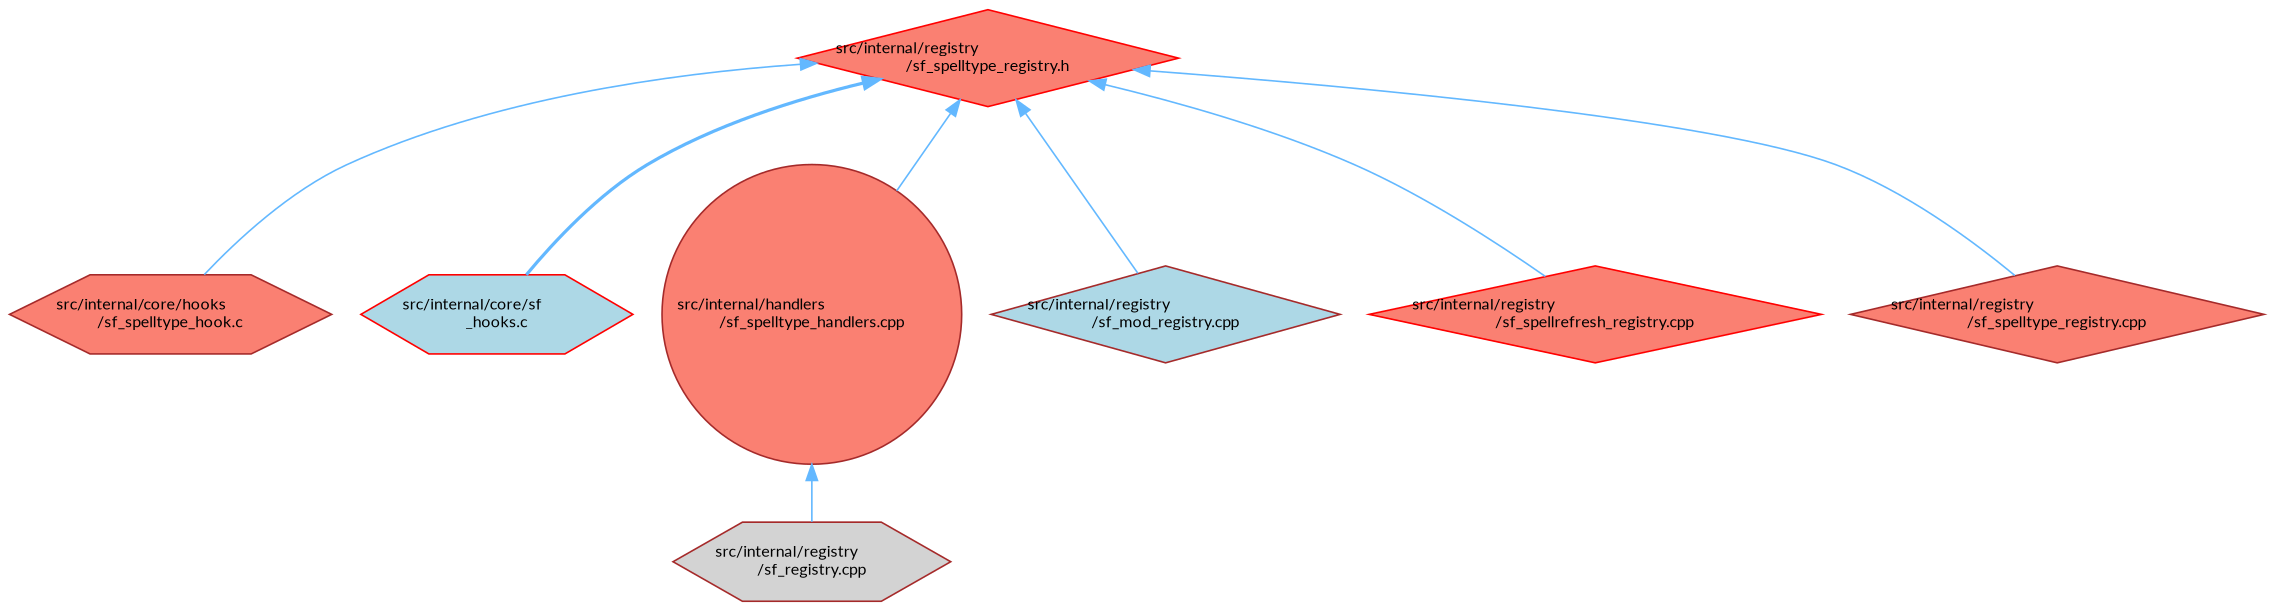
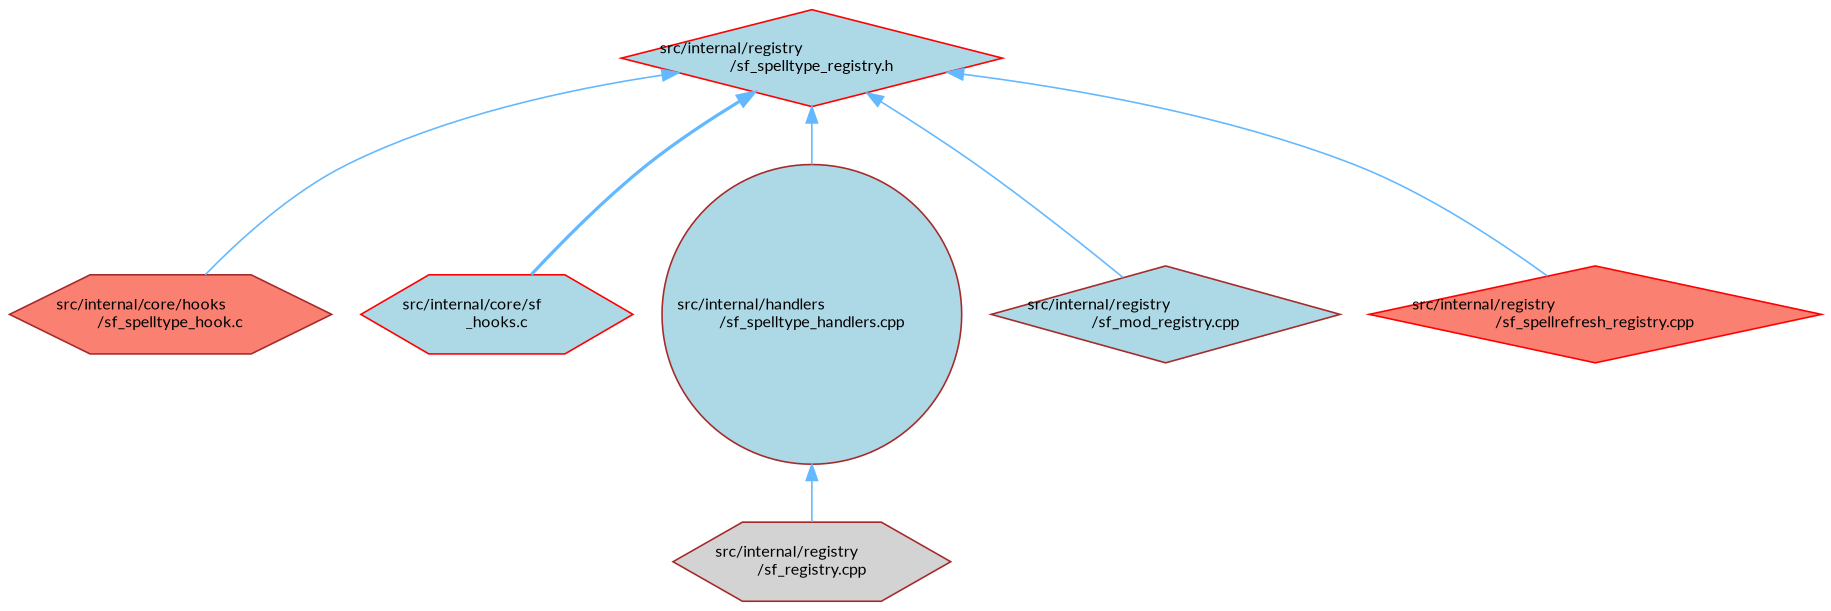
  digraph {
    fontname=Lato
    node [color=brown fillcolor=salmon fontname=Lato fontsize=10 shape=diamond style=filled]
    edge [color=steelblue1 dir=back fontname=Lato fontsize=10 labelfontname=Helvetica labelfontsize=10 style=solid]
-   n1 [color=red fontcolor=black height=0.2 label="src/internal/registry\l/sf_spelltype_registry.h" width=0.4]
+   n1 [color=red fillcolor=lightblue fontcolor=black height=0.2 label="src/internal/registry\l/sf_spelltype_registry.h" width=0.4]
    n2 [height=0.2 label="src/internal/core/hooks\l/sf_spelltype_hook.c" shape=hexagon width=0.4]
    n3 [color=red fillcolor=lightblue height=0.2 label="src/internal/core/sf\l_hooks.c" shape=hexagon width=0.4]
-   n4 [height=0.2 label="src/internal/handlers\l/sf_spelltype_handlers.cpp" shape=circle width=0.4]
+   n4 [fillcolor=lightblue height=0.2 label="src/internal/handlers\l/sf_spelltype_handlers.cpp" shape=circle width=0.4]
    n5 [fillcolor=lightblue height=0.2 label="src/internal/registry\l/sf_mod_registry.cpp" width=0.4]
    n6 [color=red height=0.2 label="src/internal/registry\l/sf_spellrefresh_registry.cpp" width=0.4]
-   n7 [height=0.2 label="src/internal/registry\l/sf_spelltype_registry.cpp" width=0.4]
    n8 [fillcolor=lightgrey height=0.2 label="src/internal/registry\l/sf_registry.cpp" shape=hexagon width=0.4]
    n1 -> n2
    n1 -> n3 [style=bold]
    n1 -> n4
    n1 -> n5
    n1 -> n6
-   n1 -> n7
    n4 -> n8
  }
